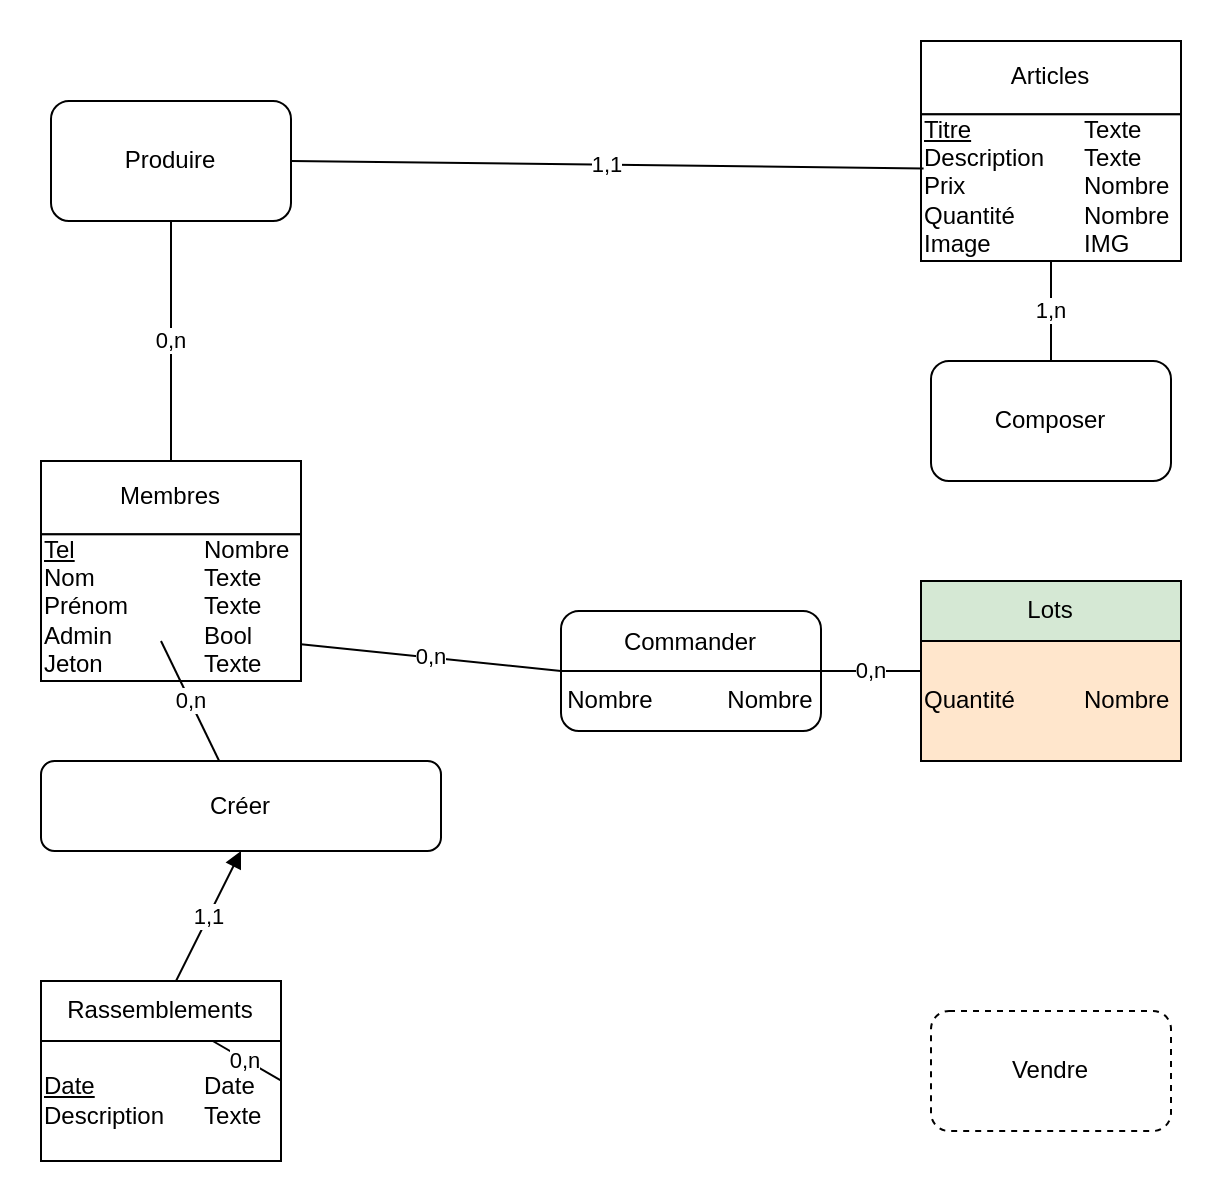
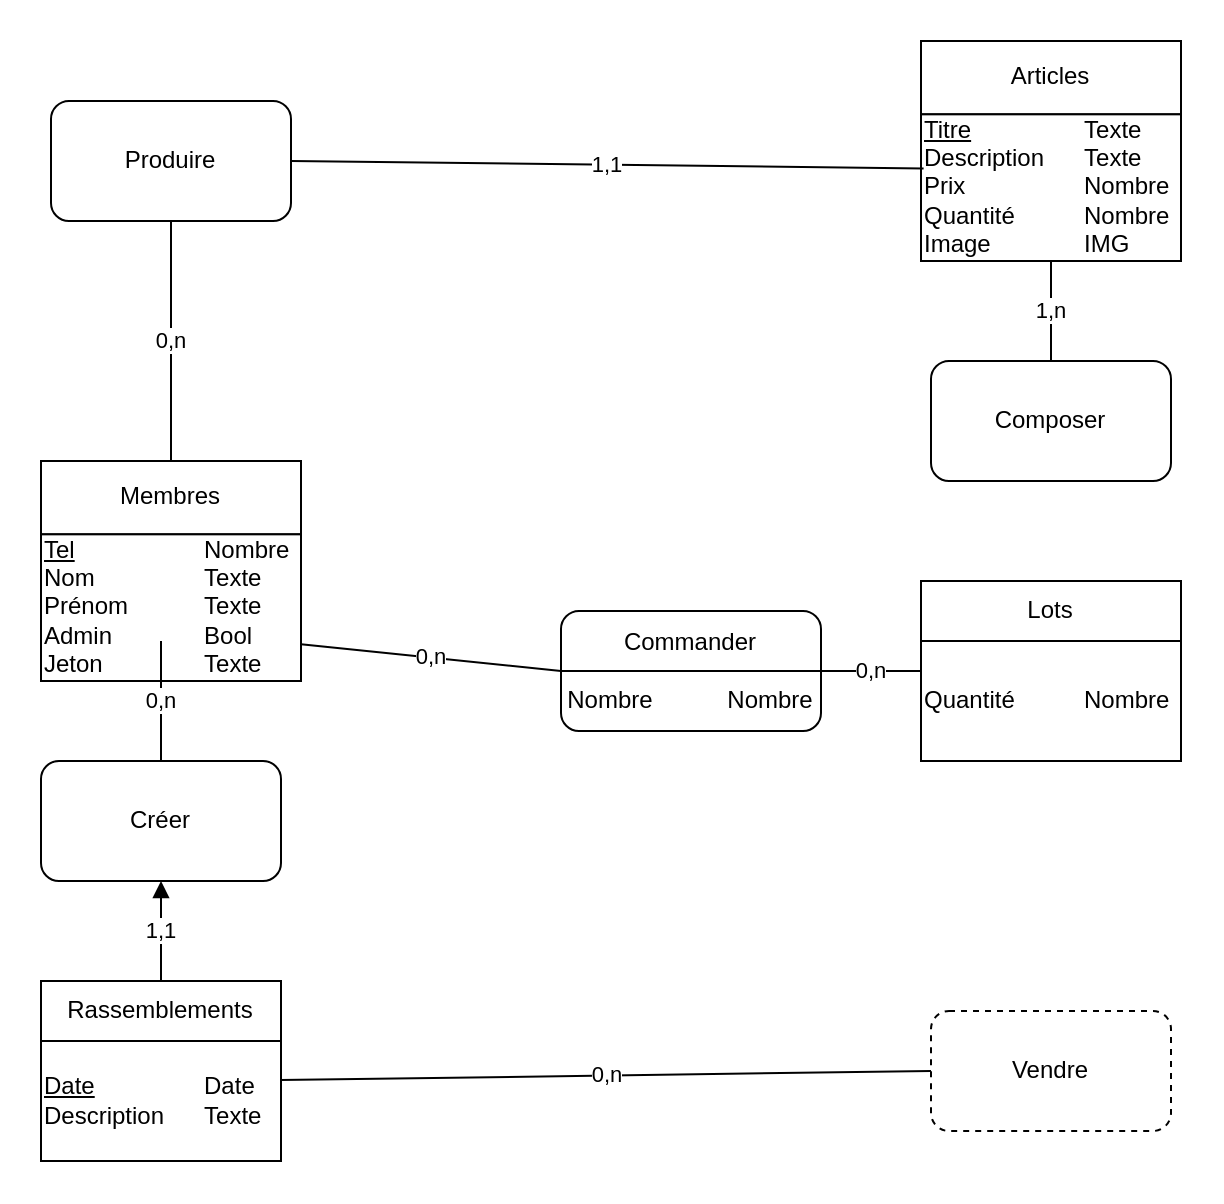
  <mxCell id="0" />
  <mxCell id="1" parent="0" />
  <mxCell id="2" value="" style="group" parent="1" vertex="1" connectable="0"><mxGeometry x="20" y="230" width="130" height="110" as="geometry" /></mxCell>
  <mxCell id="3" value="Membres" style="rounded=0;whiteSpace=wrap;html=1;" parent="2" vertex="1"><mxGeometry width="130" height="36.667" as="geometry" /></mxCell>
  <mxCell id="4" value="&lt;u&gt;Tel&lt;/u&gt;&lt;span style=&quot;white-space: pre&quot;&gt;&#09;&lt;/span&gt;&lt;span style=&quot;white-space: pre&quot;&gt;&#09;&lt;/span&gt;&lt;span style=&quot;white-space: pre&quot;&gt;&#09;&lt;/span&gt;Nombre&lt;br&gt;Nom&lt;span&gt;&#09;&lt;span style=&quot;white-space: pre&quot;&gt;&#09;&lt;/span&gt;&lt;span style=&quot;white-space: pre&quot;&gt;&#09;&lt;/span&gt;&lt;/span&gt;Texte&lt;br&gt;Prénom&lt;span style=&quot;white-space: pre&quot;&gt;&#09;&lt;/span&gt;&lt;span style=&quot;white-space: pre&quot;&gt;&#09;&lt;/span&gt;Texte&lt;br&gt;Admin&lt;span style=&quot;white-space: pre&quot;&gt;&#09;&lt;/span&gt;&lt;span style=&quot;white-space: pre&quot;&gt;&#09;&lt;/span&gt;Bool&lt;br&gt;Jeton&lt;span style=&quot;white-space: pre&quot;&gt;&#09;&lt;/span&gt;&lt;span style=&quot;white-space: pre&quot;&gt;&#09;&lt;/span&gt;Texte" style="rounded=0;whiteSpace=wrap;html=1;align=left;" parent="2" vertex="1"><mxGeometry y="36.667" width="130" height="73.333" as="geometry" /></mxCell>
  <mxCell id="5" value="" style="group" parent="1" vertex="1" connectable="0"><mxGeometry x="460" y="20" width="130" height="110" as="geometry" /></mxCell>
  <mxCell id="6" value="Articles" style="rounded=0;whiteSpace=wrap;html=1;" parent="5" vertex="1"><mxGeometry width="130" height="36.667" as="geometry" /></mxCell>
  <mxCell id="7" value="&lt;u&gt;Titre&lt;/u&gt;&lt;span style=&quot;white-space: pre&quot;&gt;&#09;&lt;/span&gt;&lt;span style=&quot;white-space: pre&quot;&gt;&#09;&lt;span style=&quot;white-space: pre&quot;&gt;&#09;&lt;/span&gt;T&lt;/span&gt;exte&lt;br&gt;Description&lt;span style=&quot;white-space: pre&quot;&gt;&#09;&lt;/span&gt;Texte&lt;br&gt;Prix&lt;span style=&quot;white-space: pre&quot;&gt;&#09;&lt;/span&gt;&lt;span style=&quot;white-space: pre&quot;&gt;&#09;&lt;/span&gt;&lt;span style=&quot;white-space: pre&quot;&gt;&#09;&lt;/span&gt;Nombre&lt;br&gt;Quantité&lt;span style=&quot;white-space: pre&quot;&gt;&#09;&lt;/span&gt;&lt;span style=&quot;white-space: pre&quot;&gt;&#09;&lt;/span&gt;Nombre&lt;br&gt;Image&lt;span style=&quot;white-space: pre&quot;&gt;&#09;&lt;/span&gt;&lt;span style=&quot;white-space: pre&quot;&gt;&#09;&lt;/span&gt;IMG" style="rounded=0;whiteSpace=wrap;html=1;align=left;" parent="5" vertex="1"><mxGeometry y="36.667" width="130" height="73.333" as="geometry" /></mxCell>
  <mxCell id="8" value="" style="group" vertex="1" connectable="0" parent="1"><mxGeometry x="20" y="490" width="120" height="90" as="geometry" /></mxCell>
  <mxCell id="9" value="Rassemblements" style="rounded=0;whiteSpace=wrap;html=1;" vertex="1" parent="8"><mxGeometry width="120" height="30" as="geometry" /></mxCell>
  <mxCell id="10" value="&lt;u&gt;Date&lt;/u&gt;&lt;span style=&quot;white-space: pre&quot;&gt;&#09;&lt;/span&gt;&lt;span style=&quot;white-space: pre&quot;&gt;&#09;&lt;/span&gt;Date&lt;br&gt;Description&lt;span style=&quot;white-space: pre&quot;&gt;&#09;&lt;/span&gt;Texte" style="rounded=0;whiteSpace=wrap;html=1;align=left;" vertex="1" parent="8"><mxGeometry y="30" width="120" height="60" as="geometry" /></mxCell>
- <mxCell id="11" value="Créer" style="rounded=1;whiteSpace=wrap;html=1;" vertex="1" parent="1"><mxGeometry x="20" y="380" width="200" height="45" as="geometry" /></mxCell>
+ <mxCell id="11" value="Créer" style="rounded=1;whiteSpace=wrap;html=1;" vertex="1" parent="1"><mxGeometry x="20" y="380" width="120" height="60" as="geometry" /></mxCell>
  <mxCell id="12" value="0,n" style="endArrow=none;html=1;rounded=0;" edge="1" parent="1" source="11"><mxGeometry width="50" height="50" relative="1" as="geometry"><mxPoint x="240" y="335" as="sourcePoint" /><mxPoint x="80" y="320" as="targetPoint" /></mxGeometry></mxCell>
  <mxCell id="13" value="1,1" style="endArrow=block;html=1;rounded=0;entryX=0.5;entryY=1;entryDx=0;entryDy=0;" edge="1" parent="1" source="9" target="11"><mxGeometry width="50" height="50" relative="1" as="geometry"><mxPoint x="200" y="425" as="sourcePoint" /><mxPoint x="250" y="375" as="targetPoint" /></mxGeometry></mxCell>
  <mxCell id="14" value="" style="group" vertex="1" connectable="0" parent="1"><mxGeometry x="460" y="290" width="130" height="90" as="geometry" /></mxCell>
- <mxCell id="15" value="Lots" style="rounded=0;whiteSpace=wrap;html=1;fillColor=#d5e8d4;" vertex="1" parent="14"><mxGeometry width="130" height="30" as="geometry" /></mxCell>
- <mxCell id="16" value="Quantité&lt;span style=&quot;white-space: pre&quot;&gt;&#09;&lt;/span&gt;&lt;span style=&quot;white-space: pre&quot;&gt;&#09;&lt;/span&gt;Nombre" style="rounded=0;whiteSpace=wrap;html=1;align=left;fillColor=#ffe6cc;" vertex="1" parent="14"><mxGeometry y="30" width="130" height="60" as="geometry" /></mxCell>
+ <mxCell id="15" value="Lots" style="rounded=0;whiteSpace=wrap;html=1;" vertex="1" parent="14"><mxGeometry width="130" height="30" as="geometry" /></mxCell>
+ <mxCell id="16" value="Quantité&lt;span style=&quot;white-space: pre&quot;&gt;&#09;&lt;/span&gt;&lt;span style=&quot;white-space: pre&quot;&gt;&#09;&lt;/span&gt;Nombre" style="rounded=0;whiteSpace=wrap;html=1;align=left;" vertex="1" parent="14"><mxGeometry y="30" width="130" height="60" as="geometry" /></mxCell>
  <mxCell id="17" style="edgeStyle=orthogonalEdgeStyle;rounded=0;orthogonalLoop=1;jettySize=auto;html=1;exitX=0.5;exitY=1;exitDx=0;exitDy=0;" edge="1" parent="14" source="15" target="15"><mxGeometry relative="1" as="geometry" /></mxCell>
  <mxCell id="18" value="Vendre" style="rounded=1;whiteSpace=wrap;html=1;dashed=1;" vertex="1" parent="1"><mxGeometry x="465" y="505" width="120" height="60" as="geometry" /></mxCell>
  <mxCell id="19" value="Composer" style="rounded=1;whiteSpace=wrap;html=1;" vertex="1" parent="1"><mxGeometry x="465" y="180" width="120" height="60" as="geometry" /></mxCell>
  <mxCell id="20" value="Produire" style="rounded=1;whiteSpace=wrap;html=1;" vertex="1" parent="1"><mxGeometry x="25" y="50" width="120" height="60" as="geometry" /></mxCell>
- <mxCell id="21" value="0,n" style="endArrow=none;html=1;rounded=0;exitX=0.997;exitY=0.326;exitDx=0;exitDy=0;exitPerimeter=0;" edge="1" parent="1" source="10" target="9"><mxGeometry width="50" height="50" relative="1" as="geometry"><mxPoint x="510" y="375" as="sourcePoint" /><mxPoint x="560" y="325" as="targetPoint" /></mxGeometry></mxCell>
+ <mxCell id="21" value="0,n" style="endArrow=none;html=1;rounded=0;exitX=0.997;exitY=0.326;exitDx=0;exitDy=0;exitPerimeter=0;entryX=0;entryY=0.5;entryDx=0;entryDy=0;" edge="1" parent="1" source="10" target="18"><mxGeometry width="50" height="50" relative="1" as="geometry"><mxPoint x="510" y="375" as="sourcePoint" /><mxPoint x="560" y="325" as="targetPoint" /></mxGeometry></mxCell>
  <mxCell id="22" value="1,n" style="endArrow=none;html=1;rounded=0;entryX=0.5;entryY=0;entryDx=0;entryDy=0;exitX=0.5;exitY=1;exitDx=0;exitDy=0;" edge="1" parent="1" source="7" target="19"><mxGeometry width="50" height="50" relative="1" as="geometry"><mxPoint x="590" y="120" as="sourcePoint" /><mxPoint x="580" y="345" as="targetPoint" /></mxGeometry></mxCell>
  <mxCell id="23" value="1,1" style="endArrow=none;html=1;rounded=0;entryX=1;entryY=0.5;entryDx=0;entryDy=0;exitX=0.01;exitY=0.369;exitDx=0;exitDy=0;exitPerimeter=0;" edge="1" parent="1" source="7" target="20"><mxGeometry width="50" height="50" relative="1" as="geometry"><mxPoint x="540" y="405" as="sourcePoint" /><mxPoint x="590" y="355" as="targetPoint" /><Array as="points" /></mxGeometry></mxCell>
  <mxCell id="24" value="0,n" style="endArrow=none;html=1;rounded=0;entryX=0.5;entryY=0;entryDx=0;entryDy=0;exitX=0.5;exitY=1;exitDx=0;exitDy=0;" edge="1" parent="1" source="20" target="3"><mxGeometry width="50" height="50" relative="1" as="geometry"><mxPoint x="550" y="415" as="sourcePoint" /><mxPoint x="600" y="365" as="targetPoint" /><Array as="points" /></mxGeometry></mxCell>
  <mxCell id="25" value="Commander&lt;br&gt;&lt;br&gt;&lt;div style=&quot;text-align: left&quot;&gt;Nombre&lt;span style=&quot;white-space: pre&quot;&gt;&#09;&lt;/span&gt;&lt;span style=&quot;white-space: pre&quot;&gt;&#09;&lt;/span&gt;Nombre&lt;/div&gt;" style="rounded=1;whiteSpace=wrap;html=1;" vertex="1" parent="1"><mxGeometry x="280" y="305" width="130" height="60" as="geometry" /></mxCell>
  <mxCell id="26" value="0,n" style="endArrow=none;html=1;rounded=0;entryX=0;entryY=0.5;entryDx=0;entryDy=0;exitX=1;exitY=0.75;exitDx=0;exitDy=0;" edge="1" parent="1" source="4" target="25"><mxGeometry width="50" height="50" relative="1" as="geometry"><mxPoint x="120" y="335" as="sourcePoint" /><mxPoint x="170" y="285" as="targetPoint" /></mxGeometry></mxCell>
  <mxCell id="27" value="0,n" style="endArrow=none;html=1;rounded=0;exitX=1;exitY=0.5;exitDx=0;exitDy=0;entryX=0;entryY=0.25;entryDx=0;entryDy=0;" edge="1" parent="1" source="25" target="16"><mxGeometry width="50" height="50" relative="1" as="geometry"><mxPoint x="190" y="355" as="sourcePoint" /><mxPoint x="500" y="320" as="targetPoint" /></mxGeometry></mxCell>
  <mxCell id="28" value="" style="endArrow=none;html=1;rounded=0;entryX=0;entryY=0.5;entryDx=0;entryDy=0;exitX=1;exitY=0.5;exitDx=0;exitDy=0;" edge="1" parent="1" source="25" target="25"><mxGeometry width="50" height="50" relative="1" as="geometry"><mxPoint x="580" y="360" as="sourcePoint" /><mxPoint x="630" y="310" as="targetPoint" /></mxGeometry></mxCell>
